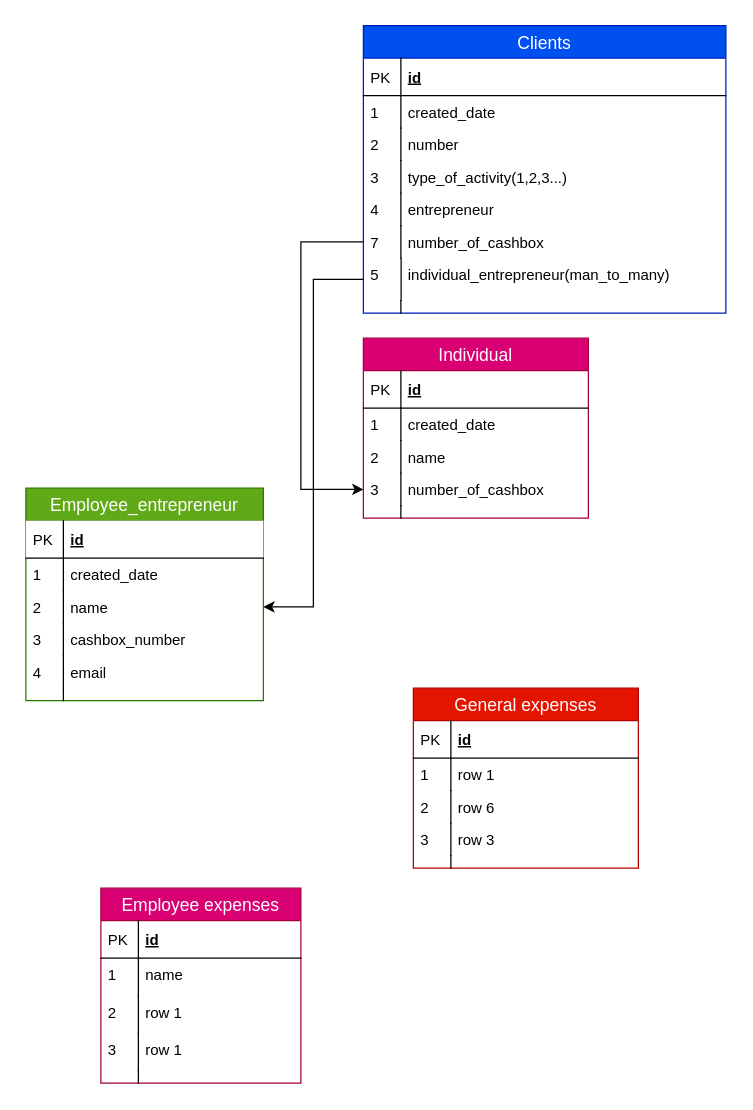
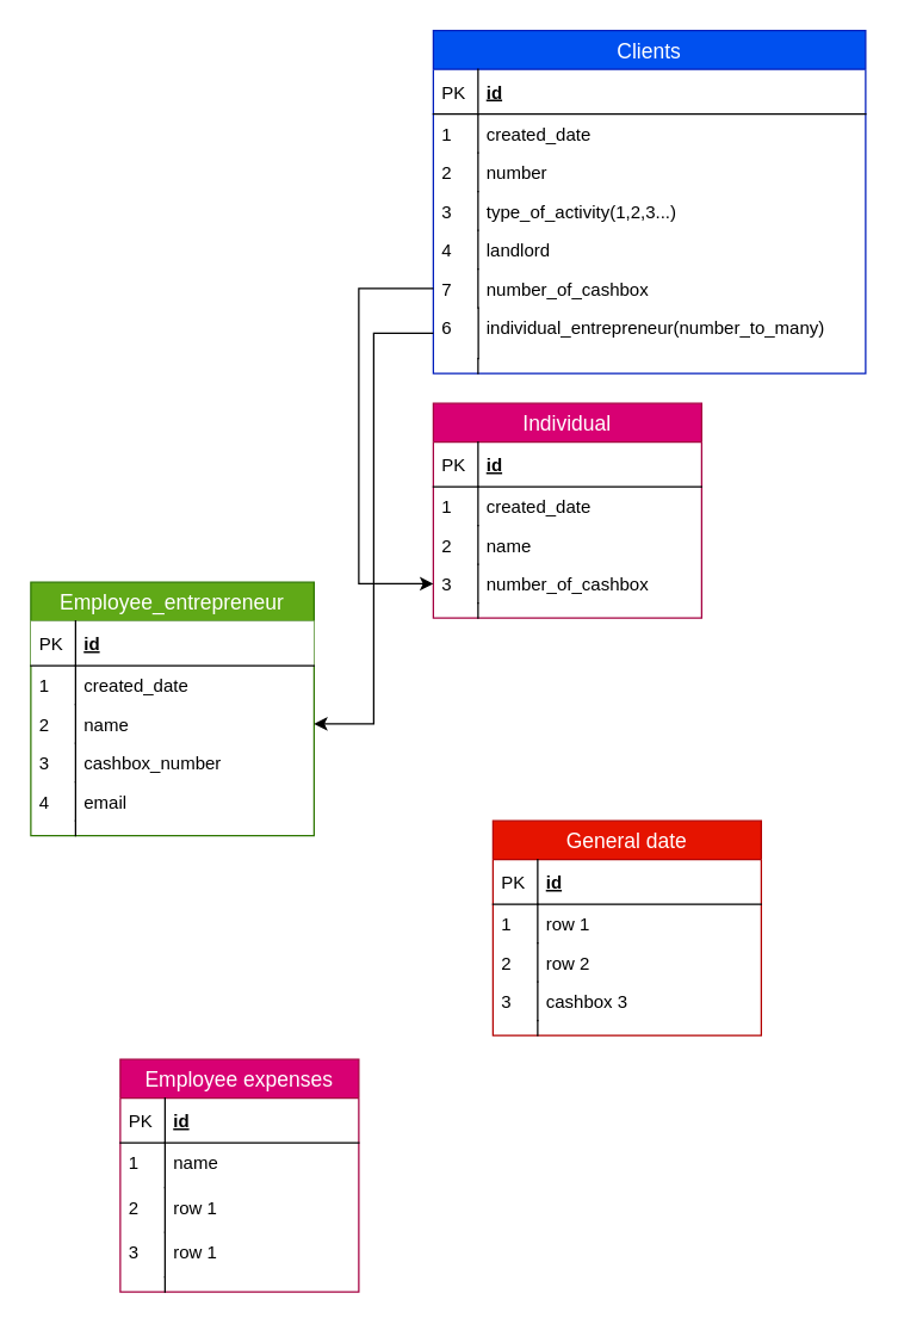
  <mxCell id="0" />
  <mxCell id="1" parent="0" />
  <mxCell id="2" value="Clients" style="swimlane;fontStyle=0;childLayout=stackLayout;horizontal=1;startSize=26;fillColor=#0050ef;horizontalStack=0;resizeParent=1;resizeParentMax=0;resizeLast=0;collapsible=1;marginBottom=0;swimlaneFillColor=#ffffff;align=center;fontSize=14;strokeColor=#001DBC;fontColor=#ffffff;" vertex="1" parent="1"><mxGeometry x="290" y="20" width="290" height="230" as="geometry" /></mxCell>
  <mxCell id="3" value="id" style="shape=partialRectangle;top=0;left=0;right=0;bottom=1;align=left;verticalAlign=middle;fillColor=none;spacingLeft=34;spacingRight=4;overflow=hidden;rotatable=0;points=[[0,0.5],[1,0.5]];portConstraint=eastwest;dropTarget=0;fontStyle=5;fontSize=12;" vertex="1" parent="2"><mxGeometry y="26" width="290" height="30" as="geometry" /></mxCell>
  <mxCell id="4" value="PK" style="shape=partialRectangle;top=0;left=0;bottom=0;fillColor=none;align=left;verticalAlign=middle;spacingLeft=4;spacingRight=4;overflow=hidden;rotatable=0;points=[];portConstraint=eastwest;part=1;fontSize=12;" vertex="1" connectable="0" parent="3"><mxGeometry width="30" height="30" as="geometry" /></mxCell>
  <mxCell id="5" value="created_date" style="shape=partialRectangle;top=0;left=0;right=0;bottom=0;align=left;verticalAlign=top;fillColor=none;spacingLeft=34;spacingRight=4;overflow=hidden;rotatable=0;points=[[0,0.5],[1,0.5]];portConstraint=eastwest;dropTarget=0;fontSize=12;" vertex="1" parent="2"><mxGeometry y="56" width="290" height="26" as="geometry" /></mxCell>
  <mxCell id="6" value="1" style="shape=partialRectangle;top=0;left=0;bottom=0;fillColor=none;align=left;verticalAlign=top;spacingLeft=4;spacingRight=4;overflow=hidden;rotatable=0;points=[];portConstraint=eastwest;part=1;fontSize=12;" vertex="1" connectable="0" parent="5"><mxGeometry width="30" height="26" as="geometry" /></mxCell>
  <mxCell id="7" value="number" style="shape=partialRectangle;top=0;left=0;right=0;bottom=0;align=left;verticalAlign=top;fillColor=none;spacingLeft=34;spacingRight=4;overflow=hidden;rotatable=0;points=[[0,0.5],[1,0.5]];portConstraint=eastwest;dropTarget=0;fontSize=12;" vertex="1" parent="2"><mxGeometry y="82" width="290" height="26" as="geometry" /></mxCell>
  <mxCell id="8" value="2" style="shape=partialRectangle;top=0;left=0;bottom=0;fillColor=none;align=left;verticalAlign=top;spacingLeft=4;spacingRight=4;overflow=hidden;rotatable=0;points=[];portConstraint=eastwest;part=1;fontSize=12;" vertex="1" connectable="0" parent="7"><mxGeometry width="30" height="26" as="geometry" /></mxCell>
  <mxCell id="9" value="type_of_activity(1,2,3...)" style="shape=partialRectangle;top=0;left=0;right=0;bottom=0;align=left;verticalAlign=top;fillColor=none;spacingLeft=34;spacingRight=4;overflow=hidden;rotatable=0;points=[[0,0.5],[1,0.5]];portConstraint=eastwest;dropTarget=0;fontSize=12;" vertex="1" parent="2"><mxGeometry y="108" width="290" height="26" as="geometry" /></mxCell>
  <mxCell id="10" value="3" style="shape=partialRectangle;top=0;left=0;bottom=0;fillColor=none;align=left;verticalAlign=top;spacingLeft=4;spacingRight=4;overflow=hidden;rotatable=0;points=[];portConstraint=eastwest;part=1;fontSize=12;" vertex="1" connectable="0" parent="9"><mxGeometry width="30" height="26" as="geometry" /></mxCell>
- <mxCell id="11" value="entrepreneur" style="shape=partialRectangle;top=0;left=0;right=0;bottom=0;align=left;verticalAlign=top;fillColor=none;spacingLeft=34;spacingRight=4;overflow=hidden;rotatable=0;points=[[0,0.5],[1,0.5]];portConstraint=eastwest;dropTarget=0;fontSize=12;" vertex="1" parent="2"><mxGeometry y="134" width="290" height="26" as="geometry" /></mxCell>
+ <mxCell id="11" value="landlord" style="shape=partialRectangle;top=0;left=0;right=0;bottom=0;align=left;verticalAlign=top;fillColor=none;spacingLeft=34;spacingRight=4;overflow=hidden;rotatable=0;points=[[0,0.5],[1,0.5]];portConstraint=eastwest;dropTarget=0;fontSize=12;" vertex="1" parent="2"><mxGeometry y="134" width="290" height="26" as="geometry" /></mxCell>
  <mxCell id="12" value="4" style="shape=partialRectangle;top=0;left=0;bottom=0;fillColor=none;align=left;verticalAlign=top;spacingLeft=4;spacingRight=4;overflow=hidden;rotatable=0;points=[];portConstraint=eastwest;part=1;fontSize=12;" vertex="1" connectable="0" parent="11"><mxGeometry width="30" height="26" as="geometry" /></mxCell>
  <mxCell id="13" value="number_of_cashbox" style="shape=partialRectangle;top=0;left=0;right=0;bottom=0;align=left;verticalAlign=top;fillColor=none;spacingLeft=34;spacingRight=4;overflow=hidden;rotatable=0;points=[[0,0.5],[1,0.5]];portConstraint=eastwest;dropTarget=0;fontSize=12;" vertex="1" parent="2"><mxGeometry y="160" width="290" height="26" as="geometry" /></mxCell>
  <mxCell id="14" value="7" style="shape=partialRectangle;top=0;left=0;bottom=0;fillColor=none;align=left;verticalAlign=top;spacingLeft=4;spacingRight=4;overflow=hidden;rotatable=0;points=[];portConstraint=eastwest;part=1;fontSize=12;" vertex="1" connectable="0" parent="13"><mxGeometry width="30" height="26" as="geometry" /></mxCell>
- <mxCell id="15" value="individual_entrepreneur(man_to_many)" style="shape=partialRectangle;top=0;left=0;right=0;bottom=0;align=left;verticalAlign=top;fillColor=none;spacingLeft=34;spacingRight=4;overflow=hidden;rotatable=0;points=[[0,0.5],[1,0.5]];portConstraint=eastwest;dropTarget=0;fontSize=12;" vertex="1" parent="2"><mxGeometry y="186" width="290" height="34" as="geometry" /></mxCell>
- <mxCell id="16" value="5" style="shape=partialRectangle;top=0;left=0;bottom=0;fillColor=none;align=left;verticalAlign=top;spacingLeft=4;spacingRight=4;overflow=hidden;rotatable=0;points=[];portConstraint=eastwest;part=1;fontSize=12;" vertex="1" connectable="0" parent="15"><mxGeometry width="30.194" height="34" as="geometry" /></mxCell>
+ <mxCell id="15" value="individual_entrepreneur(number_to_many)" style="shape=partialRectangle;top=0;left=0;right=0;bottom=0;align=left;verticalAlign=top;fillColor=none;spacingLeft=34;spacingRight=4;overflow=hidden;rotatable=0;points=[[0,0.5],[1,0.5]];portConstraint=eastwest;dropTarget=0;fontSize=12;" vertex="1" parent="2"><mxGeometry y="186" width="290" height="34" as="geometry" /></mxCell>
+ <mxCell id="16" value="6" style="shape=partialRectangle;top=0;left=0;bottom=0;fillColor=none;align=left;verticalAlign=top;spacingLeft=4;spacingRight=4;overflow=hidden;rotatable=0;points=[];portConstraint=eastwest;part=1;fontSize=12;" vertex="1" connectable="0" parent="15"><mxGeometry width="30.194" height="34" as="geometry" /></mxCell>
  <mxCell id="17" value="" style="shape=partialRectangle;top=0;left=0;right=0;bottom=0;align=left;verticalAlign=top;fillColor=none;spacingLeft=34;spacingRight=4;overflow=hidden;rotatable=0;points=[[0,0.5],[1,0.5]];portConstraint=eastwest;dropTarget=0;fontSize=12;" vertex="1" parent="2"><mxGeometry y="220" width="290" height="10" as="geometry" /></mxCell>
  <mxCell id="18" value="" style="shape=partialRectangle;top=0;left=0;bottom=0;fillColor=none;align=left;verticalAlign=top;spacingLeft=4;spacingRight=4;overflow=hidden;rotatable=0;points=[];portConstraint=eastwest;part=1;fontSize=12;" vertex="1" connectable="0" parent="17"><mxGeometry width="30" height="10" as="geometry" /></mxCell>
  <mxCell id="19" value="Individual" style="swimlane;fontStyle=0;childLayout=stackLayout;horizontal=1;startSize=26;fillColor=#d80073;horizontalStack=0;resizeParent=1;resizeParentMax=0;resizeLast=0;collapsible=1;marginBottom=0;swimlaneFillColor=#ffffff;align=center;fontSize=14;strokeColor=#A50040;fontColor=#ffffff;" vertex="1" parent="1"><mxGeometry x="290" y="270" width="180" height="144" as="geometry" /></mxCell>
  <mxCell id="20" value="id" style="shape=partialRectangle;top=0;left=0;right=0;bottom=1;align=left;verticalAlign=middle;fillColor=none;spacingLeft=34;spacingRight=4;overflow=hidden;rotatable=0;points=[[0,0.5],[1,0.5]];portConstraint=eastwest;dropTarget=0;fontStyle=5;fontSize=12;" vertex="1" parent="19"><mxGeometry y="26" width="180" height="30" as="geometry" /></mxCell>
  <mxCell id="21" value="PK" style="shape=partialRectangle;top=0;left=0;bottom=0;fillColor=none;align=left;verticalAlign=middle;spacingLeft=4;spacingRight=4;overflow=hidden;rotatable=0;points=[];portConstraint=eastwest;part=1;fontSize=12;" vertex="1" connectable="0" parent="20"><mxGeometry width="30" height="30" as="geometry" /></mxCell>
  <mxCell id="22" value="created_date" style="shape=partialRectangle;top=0;left=0;right=0;bottom=0;align=left;verticalAlign=top;fillColor=none;spacingLeft=34;spacingRight=4;overflow=hidden;rotatable=0;points=[[0,0.5],[1,0.5]];portConstraint=eastwest;dropTarget=0;fontSize=12;" vertex="1" parent="19"><mxGeometry y="56" width="180" height="26" as="geometry" /></mxCell>
  <mxCell id="23" value="1" style="shape=partialRectangle;top=0;left=0;bottom=0;fillColor=none;align=left;verticalAlign=top;spacingLeft=4;spacingRight=4;overflow=hidden;rotatable=0;points=[];portConstraint=eastwest;part=1;fontSize=12;" vertex="1" connectable="0" parent="22"><mxGeometry width="30" height="26" as="geometry" /></mxCell>
  <mxCell id="24" value="name" style="shape=partialRectangle;top=0;left=0;right=0;bottom=0;align=left;verticalAlign=top;fillColor=none;spacingLeft=34;spacingRight=4;overflow=hidden;rotatable=0;points=[[0,0.5],[1,0.5]];portConstraint=eastwest;dropTarget=0;fontSize=12;" vertex="1" parent="19"><mxGeometry y="82" width="180" height="26" as="geometry" /></mxCell>
  <mxCell id="25" value="2" style="shape=partialRectangle;top=0;left=0;bottom=0;fillColor=none;align=left;verticalAlign=top;spacingLeft=4;spacingRight=4;overflow=hidden;rotatable=0;points=[];portConstraint=eastwest;part=1;fontSize=12;" vertex="1" connectable="0" parent="24"><mxGeometry width="30" height="26" as="geometry" /></mxCell>
  <mxCell id="26" value="number_of_cashbox" style="shape=partialRectangle;top=0;left=0;right=0;bottom=0;align=left;verticalAlign=top;fillColor=none;spacingLeft=34;spacingRight=4;overflow=hidden;rotatable=0;points=[[0,0.5],[1,0.5]];portConstraint=eastwest;dropTarget=0;fontSize=12;" vertex="1" parent="19"><mxGeometry y="108" width="180" height="26" as="geometry" /></mxCell>
  <mxCell id="27" value="3" style="shape=partialRectangle;top=0;left=0;bottom=0;fillColor=none;align=left;verticalAlign=top;spacingLeft=4;spacingRight=4;overflow=hidden;rotatable=0;points=[];portConstraint=eastwest;part=1;fontSize=12;" vertex="1" connectable="0" parent="26"><mxGeometry width="30" height="26" as="geometry" /></mxCell>
  <mxCell id="28" value="" style="shape=partialRectangle;top=0;left=0;right=0;bottom=0;align=left;verticalAlign=top;fillColor=none;spacingLeft=34;spacingRight=4;overflow=hidden;rotatable=0;points=[[0,0.5],[1,0.5]];portConstraint=eastwest;dropTarget=0;fontSize=12;" vertex="1" parent="19"><mxGeometry y="134" width="180" height="10" as="geometry" /></mxCell>
  <mxCell id="29" value="" style="shape=partialRectangle;top=0;left=0;bottom=0;fillColor=none;align=left;verticalAlign=top;spacingLeft=4;spacingRight=4;overflow=hidden;rotatable=0;points=[];portConstraint=eastwest;part=1;fontSize=12;" vertex="1" connectable="0" parent="28"><mxGeometry width="30" height="10" as="geometry" /></mxCell>
  <mxCell id="30" style="edgeStyle=elbowEdgeStyle;rounded=0;orthogonalLoop=1;jettySize=auto;html=1;entryX=0;entryY=0.5;entryDx=0;entryDy=0;exitX=0;exitY=0.5;exitDx=0;exitDy=0;" edge="1" parent="1" source="13" target="26"><mxGeometry relative="1" as="geometry"><mxPoint x="220" y="193" as="sourcePoint" /><Array as="points"><mxPoint x="240" y="340" /><mxPoint x="250" y="260" /></Array></mxGeometry></mxCell>
  <mxCell id="31" value="Employee_entrepreneur" style="swimlane;fontStyle=0;childLayout=stackLayout;horizontal=1;startSize=26;fillColor=#60a917;horizontalStack=0;resizeParent=1;resizeParentMax=0;resizeLast=0;collapsible=1;marginBottom=0;swimlaneFillColor=#ffffff;align=center;fontSize=14;strokeColor=#2D7600;fontColor=#ffffff;" vertex="1" parent="1"><mxGeometry x="20" y="390" width="190" height="170" as="geometry" /></mxCell>
  <mxCell id="32" value="id" style="shape=partialRectangle;top=0;left=0;right=0;bottom=1;align=left;verticalAlign=middle;spacingLeft=34;spacingRight=4;overflow=hidden;rotatable=0;points=[[0,0.5],[1,0.5]];portConstraint=eastwest;dropTarget=0;fontStyle=5;fontSize=12;" vertex="1" parent="31"><mxGeometry y="26" width="190" height="30" as="geometry" /></mxCell>
  <mxCell id="33" value="PK" style="shape=partialRectangle;top=0;left=0;bottom=0;fillColor=none;align=left;verticalAlign=middle;spacingLeft=4;spacingRight=4;overflow=hidden;rotatable=0;points=[];portConstraint=eastwest;part=1;fontSize=12;" vertex="1" connectable="0" parent="32"><mxGeometry width="30" height="30" as="geometry" /></mxCell>
  <mxCell id="34" value="created_date" style="shape=partialRectangle;top=0;left=0;right=0;bottom=0;align=left;verticalAlign=top;fillColor=none;spacingLeft=34;spacingRight=4;overflow=hidden;rotatable=0;points=[[0,0.5],[1,0.5]];portConstraint=eastwest;dropTarget=0;fontSize=12;" vertex="1" parent="31"><mxGeometry y="56" width="190" height="26" as="geometry" /></mxCell>
  <mxCell id="35" value="1" style="shape=partialRectangle;top=0;left=0;bottom=0;fillColor=none;align=left;verticalAlign=top;spacingLeft=4;spacingRight=4;overflow=hidden;rotatable=0;points=[];portConstraint=eastwest;part=1;fontSize=12;" vertex="1" connectable="0" parent="34"><mxGeometry width="30" height="26" as="geometry" /></mxCell>
  <mxCell id="36" value="name" style="shape=partialRectangle;top=0;left=0;right=0;bottom=0;align=left;verticalAlign=top;fillColor=none;spacingLeft=34;spacingRight=4;overflow=hidden;rotatable=0;points=[[0,0.5],[1,0.5]];portConstraint=eastwest;dropTarget=0;fontSize=12;" vertex="1" parent="31"><mxGeometry y="82" width="190" height="26" as="geometry" /></mxCell>
  <mxCell id="37" value="2" style="shape=partialRectangle;top=0;left=0;bottom=0;fillColor=none;align=left;verticalAlign=top;spacingLeft=4;spacingRight=4;overflow=hidden;rotatable=0;points=[];portConstraint=eastwest;part=1;fontSize=12;" vertex="1" connectable="0" parent="36"><mxGeometry width="30" height="26" as="geometry" /></mxCell>
  <mxCell id="38" value="cashbox_number" style="shape=partialRectangle;top=0;left=0;right=0;bottom=0;align=left;verticalAlign=top;fillColor=none;spacingLeft=34;spacingRight=4;overflow=hidden;rotatable=0;points=[[0,0.5],[1,0.5]];portConstraint=eastwest;dropTarget=0;fontSize=12;" vertex="1" parent="31"><mxGeometry y="108" width="190" height="26" as="geometry" /></mxCell>
  <mxCell id="39" value="3" style="shape=partialRectangle;top=0;left=0;bottom=0;fillColor=none;align=left;verticalAlign=top;spacingLeft=4;spacingRight=4;overflow=hidden;rotatable=0;points=[];portConstraint=eastwest;part=1;fontSize=12;" vertex="1" connectable="0" parent="38"><mxGeometry width="30" height="26" as="geometry" /></mxCell>
  <mxCell id="40" value="email" style="shape=partialRectangle;top=0;left=0;right=0;bottom=0;align=left;verticalAlign=top;fillColor=none;spacingLeft=34;spacingRight=4;overflow=hidden;rotatable=0;points=[[0,0.5],[1,0.5]];portConstraint=eastwest;dropTarget=0;fontSize=12;" vertex="1" parent="31"><mxGeometry y="134" width="190" height="26" as="geometry" /></mxCell>
  <mxCell id="41" value="4" style="shape=partialRectangle;top=0;left=0;bottom=0;fillColor=none;align=left;verticalAlign=top;spacingLeft=4;spacingRight=4;overflow=hidden;rotatable=0;points=[];portConstraint=eastwest;part=1;fontSize=12;" vertex="1" connectable="0" parent="40"><mxGeometry width="30" height="26" as="geometry" /></mxCell>
  <mxCell id="42" value="" style="shape=partialRectangle;top=0;left=0;right=0;bottom=0;align=left;verticalAlign=top;fillColor=none;spacingLeft=34;spacingRight=4;overflow=hidden;rotatable=0;points=[[0,0.5],[1,0.5]];portConstraint=eastwest;dropTarget=0;fontSize=12;" vertex="1" parent="31"><mxGeometry y="160" width="190" height="10" as="geometry" /></mxCell>
  <mxCell id="43" value="" style="shape=partialRectangle;top=0;left=0;bottom=0;fillColor=none;align=left;verticalAlign=top;spacingLeft=4;spacingRight=4;overflow=hidden;rotatable=0;points=[];portConstraint=eastwest;part=1;fontSize=12;" vertex="1" connectable="0" parent="42"><mxGeometry width="30" height="10" as="geometry" /></mxCell>
  <mxCell id="44" style="edgeStyle=elbowEdgeStyle;rounded=0;orthogonalLoop=1;jettySize=auto;html=1;exitX=0;exitY=0.5;exitDx=0;exitDy=0;entryX=1;entryY=0.5;entryDx=0;entryDy=0;" edge="1" parent="1" source="15" target="36"><mxGeometry relative="1" as="geometry" /></mxCell>
- <mxCell id="45" value="General expenses" style="swimlane;fontStyle=0;childLayout=stackLayout;horizontal=1;startSize=26;fillColor=#e51400;horizontalStack=0;resizeParent=1;resizeParentMax=0;resizeLast=0;collapsible=1;marginBottom=0;swimlaneFillColor=#ffffff;align=center;fontSize=14;strokeColor=#B20000;fontColor=#ffffff;" vertex="1" parent="1"><mxGeometry x="330" y="550" width="180" height="144" as="geometry" /></mxCell>
+ <mxCell id="45" value="General date" style="swimlane;fontStyle=0;childLayout=stackLayout;horizontal=1;startSize=26;fillColor=#e51400;horizontalStack=0;resizeParent=1;resizeParentMax=0;resizeLast=0;collapsible=1;marginBottom=0;swimlaneFillColor=#ffffff;align=center;fontSize=14;strokeColor=#B20000;fontColor=#ffffff;" vertex="1" parent="1"><mxGeometry x="330" y="550" width="180" height="144" as="geometry" /></mxCell>
  <mxCell id="46" value="id" style="shape=partialRectangle;top=0;left=0;right=0;bottom=1;align=left;verticalAlign=middle;fillColor=none;spacingLeft=34;spacingRight=4;overflow=hidden;rotatable=0;points=[[0,0.5],[1,0.5]];portConstraint=eastwest;dropTarget=0;fontStyle=5;fontSize=12;" vertex="1" parent="45"><mxGeometry y="26" width="180" height="30" as="geometry" /></mxCell>
  <mxCell id="47" value="PK" style="shape=partialRectangle;top=0;left=0;bottom=0;fillColor=none;align=left;verticalAlign=middle;spacingLeft=4;spacingRight=4;overflow=hidden;rotatable=0;points=[];portConstraint=eastwest;part=1;fontSize=12;" vertex="1" connectable="0" parent="46"><mxGeometry width="30" height="30" as="geometry" /></mxCell>
  <mxCell id="48" value="row 1" style="shape=partialRectangle;top=0;left=0;right=0;bottom=0;align=left;verticalAlign=top;fillColor=none;spacingLeft=34;spacingRight=4;overflow=hidden;rotatable=0;points=[[0,0.5],[1,0.5]];portConstraint=eastwest;dropTarget=0;fontSize=12;" vertex="1" parent="45"><mxGeometry y="56" width="180" height="26" as="geometry" /></mxCell>
  <mxCell id="49" value="1" style="shape=partialRectangle;top=0;left=0;bottom=0;fillColor=none;align=left;verticalAlign=top;spacingLeft=4;spacingRight=4;overflow=hidden;rotatable=0;points=[];portConstraint=eastwest;part=1;fontSize=12;" vertex="1" connectable="0" parent="48"><mxGeometry width="30" height="26" as="geometry" /></mxCell>
- <mxCell id="50" value="row 6" style="shape=partialRectangle;top=0;left=0;right=0;bottom=0;align=left;verticalAlign=top;fillColor=none;spacingLeft=34;spacingRight=4;overflow=hidden;rotatable=0;points=[[0,0.5],[1,0.5]];portConstraint=eastwest;dropTarget=0;fontSize=12;" vertex="1" parent="45"><mxGeometry y="82" width="180" height="26" as="geometry" /></mxCell>
+ <mxCell id="50" value="row 2" style="shape=partialRectangle;top=0;left=0;right=0;bottom=0;align=left;verticalAlign=top;fillColor=none;spacingLeft=34;spacingRight=4;overflow=hidden;rotatable=0;points=[[0,0.5],[1,0.5]];portConstraint=eastwest;dropTarget=0;fontSize=12;" vertex="1" parent="45"><mxGeometry y="82" width="180" height="26" as="geometry" /></mxCell>
  <mxCell id="51" value="2" style="shape=partialRectangle;top=0;left=0;bottom=0;fillColor=none;align=left;verticalAlign=top;spacingLeft=4;spacingRight=4;overflow=hidden;rotatable=0;points=[];portConstraint=eastwest;part=1;fontSize=12;" vertex="1" connectable="0" parent="50"><mxGeometry width="30" height="26" as="geometry" /></mxCell>
- <mxCell id="52" value="row 3" style="shape=partialRectangle;top=0;left=0;right=0;bottom=0;align=left;verticalAlign=top;fillColor=none;spacingLeft=34;spacingRight=4;overflow=hidden;rotatable=0;points=[[0,0.5],[1,0.5]];portConstraint=eastwest;dropTarget=0;fontSize=12;" vertex="1" parent="45"><mxGeometry y="108" width="180" height="26" as="geometry" /></mxCell>
+ <mxCell id="52" value="cashbox 3" style="shape=partialRectangle;top=0;left=0;right=0;bottom=0;align=left;verticalAlign=top;fillColor=none;spacingLeft=34;spacingRight=4;overflow=hidden;rotatable=0;points=[[0,0.5],[1,0.5]];portConstraint=eastwest;dropTarget=0;fontSize=12;" vertex="1" parent="45"><mxGeometry y="108" width="180" height="26" as="geometry" /></mxCell>
  <mxCell id="53" value="3" style="shape=partialRectangle;top=0;left=0;bottom=0;fillColor=none;align=left;verticalAlign=top;spacingLeft=4;spacingRight=4;overflow=hidden;rotatable=0;points=[];portConstraint=eastwest;part=1;fontSize=12;" vertex="1" connectable="0" parent="52"><mxGeometry width="30" height="26" as="geometry" /></mxCell>
  <mxCell id="54" value="" style="shape=partialRectangle;top=0;left=0;right=0;bottom=0;align=left;verticalAlign=top;fillColor=none;spacingLeft=34;spacingRight=4;overflow=hidden;rotatable=0;points=[[0,0.5],[1,0.5]];portConstraint=eastwest;dropTarget=0;fontSize=12;" vertex="1" parent="45"><mxGeometry y="134" width="180" height="10" as="geometry" /></mxCell>
  <mxCell id="55" value="" style="shape=partialRectangle;top=0;left=0;bottom=0;fillColor=none;align=left;verticalAlign=top;spacingLeft=4;spacingRight=4;overflow=hidden;rotatable=0;points=[];portConstraint=eastwest;part=1;fontSize=12;" vertex="1" connectable="0" parent="54"><mxGeometry width="30" height="10" as="geometry" /></mxCell>
  <mxCell id="56" value="Employee expenses" style="swimlane;fontStyle=0;childLayout=stackLayout;horizontal=1;startSize=26;fillColor=#d80073;horizontalStack=0;resizeParent=1;resizeParentMax=0;resizeLast=0;collapsible=1;marginBottom=0;swimlaneFillColor=#ffffff;align=center;fontSize=14;strokeColor=#A50040;gradientDirection=south;fontColor=#ffffff;" vertex="1" parent="1"><mxGeometry x="80" y="710" width="160" height="156" as="geometry" /></mxCell>
  <mxCell id="57" value="id" style="shape=partialRectangle;top=0;left=0;right=0;bottom=1;align=left;verticalAlign=middle;fillColor=none;spacingLeft=34;spacingRight=4;overflow=hidden;rotatable=0;points=[[0,0.5],[1,0.5]];portConstraint=eastwest;dropTarget=0;fontStyle=5;fontSize=12;" vertex="1" parent="56"><mxGeometry y="26" width="160" height="30" as="geometry" /></mxCell>
  <mxCell id="58" value="PK" style="shape=partialRectangle;top=0;left=0;bottom=0;fillColor=none;align=left;verticalAlign=middle;spacingLeft=4;spacingRight=4;overflow=hidden;rotatable=0;points=[];portConstraint=eastwest;part=1;fontSize=12;" vertex="1" connectable="0" parent="57"><mxGeometry width="30" height="30" as="geometry" /></mxCell>
  <mxCell id="59" value="name" style="shape=partialRectangle;top=0;left=0;right=0;bottom=0;align=left;verticalAlign=top;fillColor=none;spacingLeft=34;spacingRight=4;overflow=hidden;rotatable=0;points=[[0,0.5],[1,0.5]];portConstraint=eastwest;dropTarget=0;fontSize=12;" vertex="1" parent="56"><mxGeometry y="56" width="160" height="30" as="geometry" /></mxCell>
  <mxCell id="60" value="1" style="shape=partialRectangle;top=0;left=0;bottom=0;fillColor=none;align=left;verticalAlign=top;spacingLeft=4;spacingRight=4;overflow=hidden;rotatable=0;points=[];portConstraint=eastwest;part=1;fontSize=12;" vertex="1" connectable="0" parent="59"><mxGeometry width="30" height="30" as="geometry" /></mxCell>
  <mxCell id="61" value="row 1" style="shape=partialRectangle;top=0;left=0;right=0;bottom=0;align=left;verticalAlign=top;fillColor=none;spacingLeft=34;spacingRight=4;overflow=hidden;rotatable=0;points=[[0,0.5],[1,0.5]];portConstraint=eastwest;dropTarget=0;fontSize=12;" vertex="1" parent="56"><mxGeometry y="86" width="160" height="30" as="geometry" /></mxCell>
  <mxCell id="62" value="2" style="shape=partialRectangle;top=0;left=0;bottom=0;fillColor=none;align=left;verticalAlign=top;spacingLeft=4;spacingRight=4;overflow=hidden;rotatable=0;points=[];portConstraint=eastwest;part=1;fontSize=12;" vertex="1" connectable="0" parent="61"><mxGeometry width="30" height="30" as="geometry" /></mxCell>
  <mxCell id="63" value="row 1" style="shape=partialRectangle;top=0;left=0;right=0;bottom=0;align=left;verticalAlign=top;fillColor=none;spacingLeft=34;spacingRight=4;overflow=hidden;rotatable=0;points=[[0,0.5],[1,0.5]];portConstraint=eastwest;dropTarget=0;fontSize=12;" vertex="1" parent="56"><mxGeometry y="116" width="160" height="30" as="geometry" /></mxCell>
  <mxCell id="64" value="3" style="shape=partialRectangle;top=0;left=0;bottom=0;fillColor=none;align=left;verticalAlign=top;spacingLeft=4;spacingRight=4;overflow=hidden;rotatable=0;points=[];portConstraint=eastwest;part=1;fontSize=12;" vertex="1" connectable="0" parent="63"><mxGeometry width="30" height="30" as="geometry" /></mxCell>
  <mxCell id="65" value="" style="shape=partialRectangle;top=0;left=0;right=0;bottom=0;align=left;verticalAlign=top;fillColor=none;spacingLeft=34;spacingRight=4;overflow=hidden;rotatable=0;points=[[0,0.5],[1,0.5]];portConstraint=eastwest;dropTarget=0;fontSize=12;" vertex="1" parent="56"><mxGeometry y="146" width="160" height="10" as="geometry" /></mxCell>
  <mxCell id="66" value="" style="shape=partialRectangle;top=0;left=0;bottom=0;fillColor=none;align=left;verticalAlign=top;spacingLeft=4;spacingRight=4;overflow=hidden;rotatable=0;points=[];portConstraint=eastwest;part=1;fontSize=12;" vertex="1" connectable="0" parent="65"><mxGeometry width="30" height="10" as="geometry" /></mxCell>
